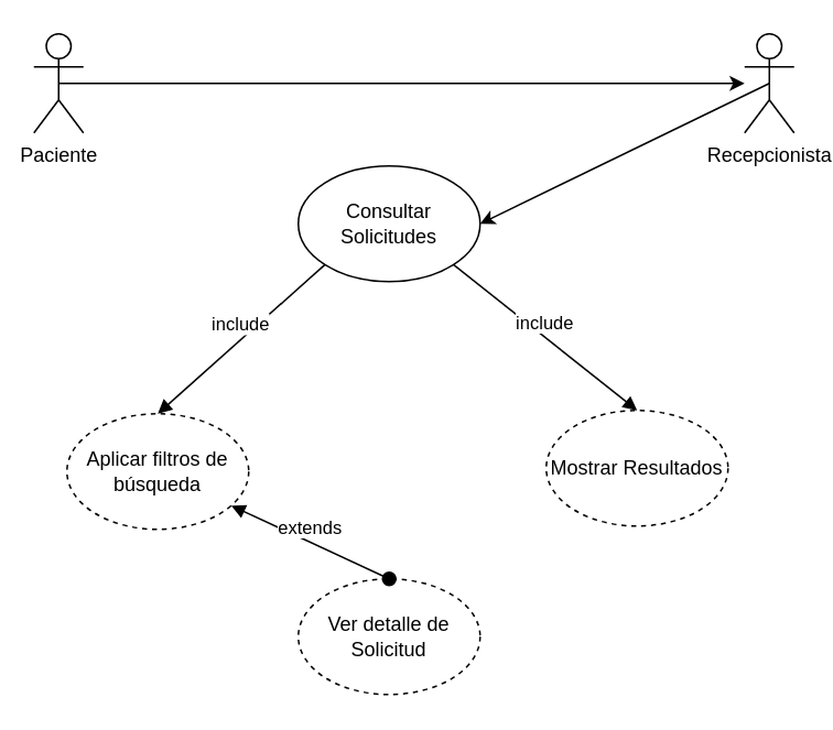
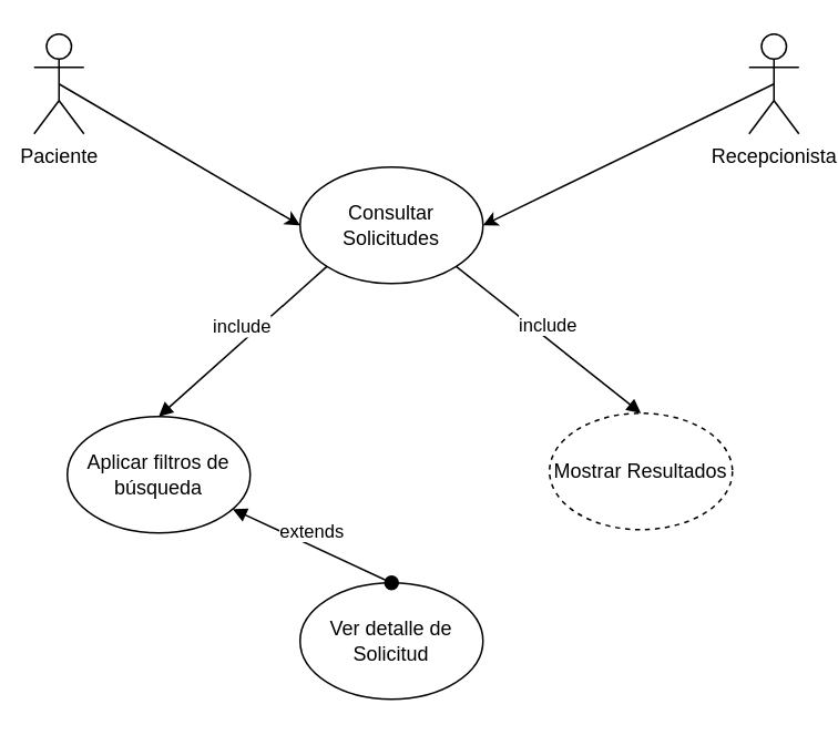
  <mxCell id="0" />
  <mxCell id="1" parent="0" />
  <mxCell id="2" value="Paciente" style="shape=umlActor;verticalLabelPosition=bottom;verticalAlign=top;html=1;" vertex="1" parent="1"><mxGeometry x="20" y="20" width="30" height="60" as="geometry" /></mxCell>
  <mxCell id="3" value="Recepcionista" style="shape=umlActor;verticalLabelPosition=bottom;verticalAlign=top;html=1;" vertex="1" parent="1"><mxGeometry x="450" y="20" width="30" height="60" as="geometry" /></mxCell>
  <mxCell id="4" value="Consultar Solicitudes" style="ellipse;whiteSpace=wrap;html=1;" vertex="1" parent="1"><mxGeometry x="180" y="100" width="110" height="70" as="geometry" /></mxCell>
- <mxCell id="5" value="Aplicar filtros de búsqueda" style="ellipse;whiteSpace=wrap;html=1;dashed=1;" vertex="1" parent="1"><mxGeometry x="40" y="250" width="110" height="70" as="geometry" /></mxCell>
+ <mxCell id="5" value="Aplicar filtros de búsqueda" style="ellipse;whiteSpace=wrap;html=1;" vertex="1" parent="1"><mxGeometry x="40" y="250" width="110" height="70" as="geometry" /></mxCell>
  <mxCell id="6" value="Mostrar Resultados" style="ellipse;whiteSpace=wrap;html=1;dashed=1;" vertex="1" parent="1"><mxGeometry x="330" y="248" width="110" height="70" as="geometry" /></mxCell>
- <mxCell id="7" value="Ver detalle de Solicitud" style="ellipse;whiteSpace=wrap;html=1;dashed=1;" vertex="1" parent="1"><mxGeometry x="180" y="350" width="110" height="70" as="geometry" /></mxCell>
- <mxCell id="8" value="" style="endArrow=classic;html=1;rounded=0;exitX=0.5;exitY=0.5;exitDx=0;exitDy=0;exitPerimeter=0;" edge="1" parent="1" source="2" target="3"><mxGeometry width="50" height="50" relative="1" as="geometry"><mxPoint x="570" y="320" as="sourcePoint" /><mxPoint x="620" y="270" as="targetPoint" /></mxGeometry></mxCell>
+ <mxCell id="7" value="Ver detalle de Solicitud" style="ellipse;whiteSpace=wrap;html=1;" vertex="1" parent="1"><mxGeometry x="180" y="350" width="110" height="70" as="geometry" /></mxCell>
+ <mxCell id="8" value="" style="endArrow=classic;html=1;rounded=0;exitX=0.5;exitY=0.5;exitDx=0;exitDy=0;exitPerimeter=0;entryX=0;entryY=0.5;entryDx=0;entryDy=0;" edge="1" parent="1" source="2" target="4"><mxGeometry width="50" height="50" relative="1" as="geometry"><mxPoint x="570" y="320" as="sourcePoint" /><mxPoint x="620" y="270" as="targetPoint" /></mxGeometry></mxCell>
  <mxCell id="9" value="" style="endArrow=classic;html=1;rounded=0;exitX=0.5;exitY=0.5;exitDx=0;exitDy=0;exitPerimeter=0;entryX=1;entryY=0.5;entryDx=0;entryDy=0;" edge="1" parent="1" source="3" target="4"><mxGeometry width="50" height="50" relative="1" as="geometry"><mxPoint x="470" y="220" as="sourcePoint" /><mxPoint x="520" y="170" as="targetPoint" /></mxGeometry></mxCell>
  <mxCell id="10" value="include" style="html=1;verticalAlign=bottom;endArrow=block;curved=0;rounded=0;exitX=0;exitY=1;exitDx=0;exitDy=0;entryX=0.5;entryY=0;entryDx=0;entryDy=0;" edge="1" parent="1" source="4" target="5"><mxGeometry width="80" relative="1" as="geometry"><mxPoint x="590" y="300" as="sourcePoint" /><mxPoint x="670" y="300" as="targetPoint" /></mxGeometry></mxCell>
  <mxCell id="11" value="extends" style="html=1;verticalAlign=bottom;startArrow=oval;startFill=1;endArrow=block;startSize=8;curved=0;rounded=0;exitX=0.5;exitY=0;exitDx=0;exitDy=0;" edge="1" parent="1" source="7" target="5"><mxGeometry width="60" relative="1" as="geometry"><mxPoint x="600" y="300" as="sourcePoint" /><mxPoint x="660" y="300" as="targetPoint" /></mxGeometry></mxCell>
  <mxCell id="12" value="include" style="html=1;verticalAlign=bottom;endArrow=block;curved=0;rounded=0;exitX=1;exitY=1;exitDx=0;exitDy=0;entryX=0.5;entryY=0;entryDx=0;entryDy=0;" edge="1" parent="1" source="4" target="6"><mxGeometry width="80" relative="1" as="geometry"><mxPoint x="245" y="180" as="sourcePoint" /><mxPoint x="135" y="240" as="targetPoint" /></mxGeometry></mxCell>
